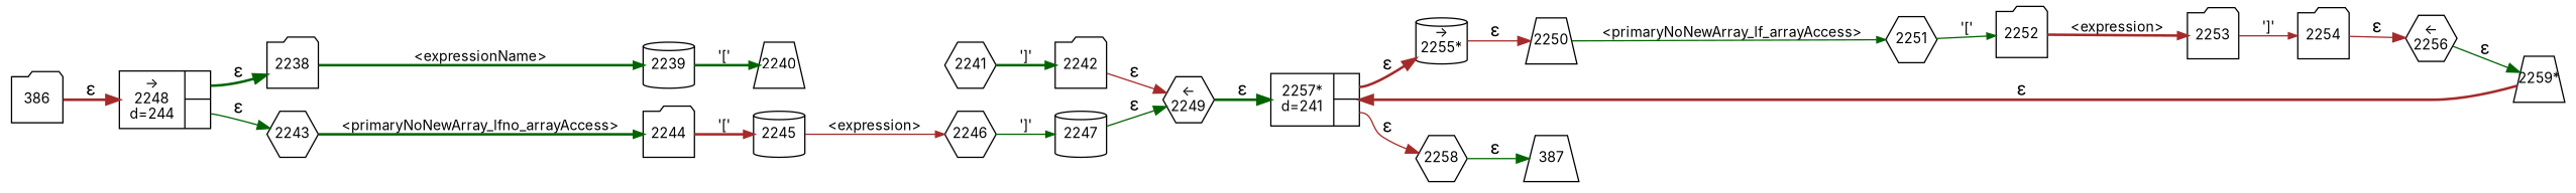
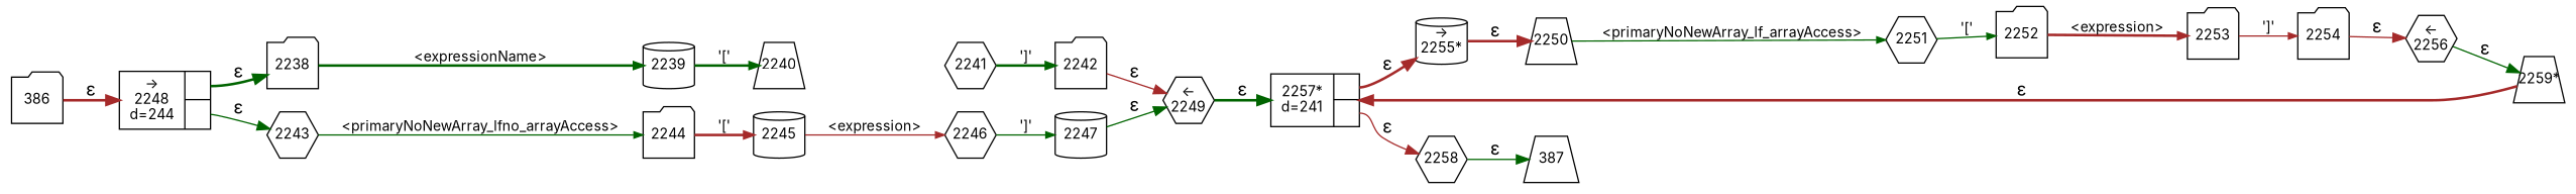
  digraph {
    fontname=Inter
    rankdir=LR
    node [fixedsize=true fontname=Inter fontsize=11 shape=hexagon peripheries=1]
    edge [color=darkgreen fontname=Inter style=bold]
    n1 [label=387 shape=trapezium width=.6 peripheries=""]
    n2 [label=2240 shape=trapezium width=.55]
    n3 [label=2241 width=.55]
    n4 [label=2242 shape=folder width=.55]
    n5 [label="&larr;\n2249" width=.55]
    n6 [label=386 shape=folder width=.55]
    n7 [fixedsize=false label="{&rarr;\n2248\nd=244|{<p0>|<p1>}}" shape=record]
    n8 [label=2243 width=.55]
    n9 [label=2238 shape=folder width=.55]
    n10 [fixedsize=false label="{2257*\nd=241|{<p0>|<p1>}}" shape=record]
    n11 [label=2244 shape=folder width=.55]
    n12 [label=2245 shape=cylinder width=.55]
    n13 [label=2246 width=.55]
    n14 [label=2247 shape=cylinder width=.55]
    n15 [label=2239 shape=cylinder width=.55]
    n16 [label="&rarr;\n2255*" shape=cylinder width=.55]
    n17 [label=2258 width=.55]
    n18 [label=2250 shape=trapezium width=.55]
    n19 [label=2251 width=.55]
    n20 [label=2252 shape=folder width=.55]
    n21 [label=2253 shape=folder width=.55]
    n22 [label=2254 shape=folder width=.55]
    n23 [label="&larr;\n2256" width=.55]
    n24 [label="2259*" shape=trapezium width=.55]
    n3 -> n4 [arrowhead=normal arrowsize=.7 fontsize=11 label="']'"]
    n4 -> n5 [color=brown label="&epsilon;" style=solid]
    n5 -> n10 [label="&epsilon;"]
    n6 -> n7 [color=brown label="&epsilon;"]
    n7 -> n8 [label="&epsilon;" style=solid tailport=p1]
    n7 -> n9 [label="&epsilon;" tailport=p0]
-   n8 -> n11 [arrowhead=normal arrowsize=.7 fontsize=11 label="<primaryNoNewArray_lfno_arrayAccess>"]
+   n8 -> n11 [arrowhead=normal arrowsize=.7 fontsize=11 label="<primaryNoNewArray_lfno_arrayAccess>" style=solid]
    n9 -> n15 [arrowhead=normal arrowsize=.7 fontsize=11 label="<expressionName>"]
    n10 -> n16 [color=brown label="&epsilon;" tailport=p0]
    n10 -> n17 [color=brown label="&epsilon;" style=solid tailport=p1]
    n11 -> n12 [arrowhead=normal arrowsize=.7 color=brown fontsize=11 label="'['"]
    n12 -> n13 [arrowhead=normal arrowsize=.7 color=brown fontsize=11 label="<expression>" style=solid]
    n13 -> n14 [arrowhead=normal arrowsize=.7 fontsize=11 label="']'" style=solid]
    n14 -> n5 [label="&epsilon;" style=solid]
    n15 -> n2 [arrowhead=normal arrowsize=.7 fontsize=11 label="'['"]
-   n16 -> n18 [color=brown label="&epsilon;" style=solid]
+   n16 -> n18 [color=brown label="&epsilon;"]
    n17 -> n1 [label="&epsilon;" style=solid]
    n18 -> n19 [arrowhead=normal arrowsize=.7 fontsize=11 label="<primaryNoNewArray_lf_arrayAccess>" style=solid]
    n19 -> n20 [arrowhead=normal arrowsize=.7 fontsize=11 label="'['" style=solid]
    n20 -> n21 [arrowhead=normal arrowsize=.7 color=brown fontsize=11 label="<expression>"]
    n21 -> n22 [arrowhead=normal arrowsize=.7 color=brown fontsize=11 label="']'" style=solid]
    n22 -> n23 [color=brown label="&epsilon;" style=solid]
    n23 -> n24 [label="&epsilon;" style=solid]
    n24 -> n10 [color=brown label="&epsilon;"]
  }
